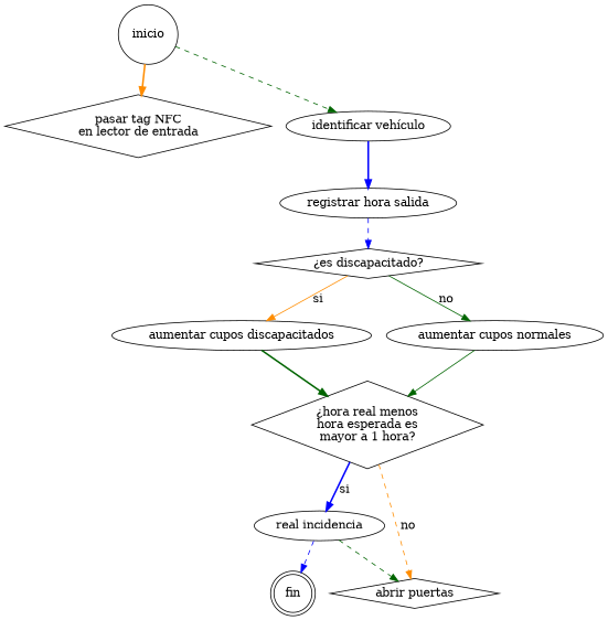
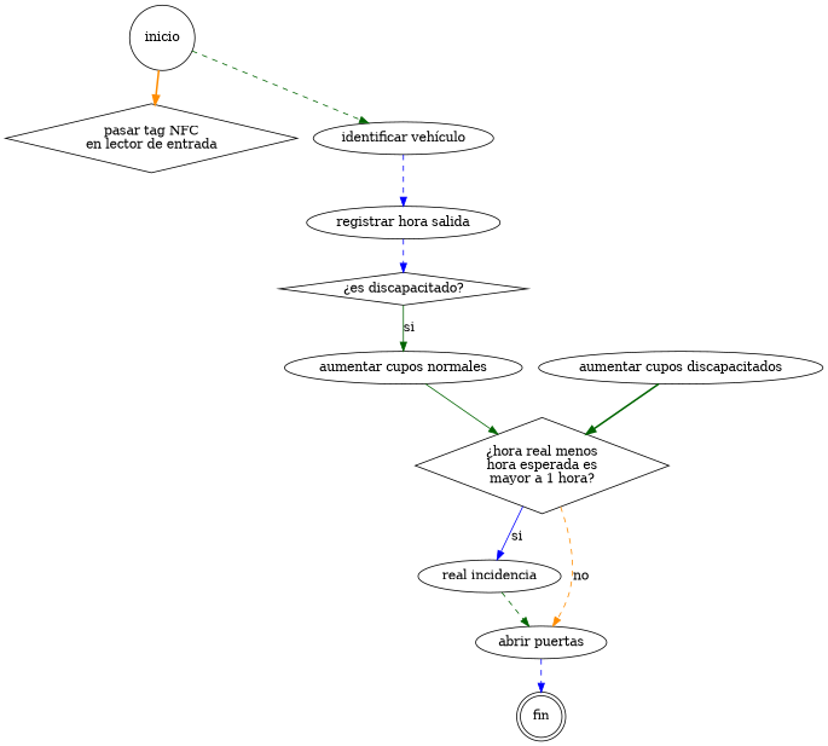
  digraph {
    edge [color=darkgreen style=dashed]
    inicio [shape=circle]
    n2 [label="pasar tag NFC\nen lector de entrada" shape=diamond]
    n3 [label="identificar vehículo"]
    n4 [label="registrar hora salida"]
    n5 [label="¿es discapacitado?" shape=diamond]
    n6 [label="aumentar cupos discapacitados"]
    n7 [label="aumentar cupos normales"]
    n8 [label="¿hora real menos\nhora esperada es\nmayor a 1 hora?" shape=diamond]
    n9 [label="real incidencia"]
-   n10 [label="abrir puertas" shape=diamond]
+   n10 [label="abrir puertas"]
    fin [shape=doublecircle]
    inicio -> n2 [color=darkorange style=bold]
    inicio -> n3
-   n3 -> n4 [color=blue style=bold]
+   n3 -> n4 [color=blue]
    n4 -> n5 [color=blue]
-   n5 -> n6 [color=darkorange label=si style=solid]
-   n5 -> n7 [label=no style=solid]
+   n5 -> n7 [label=si style=solid]
    n6 -> n8 [style=bold]
    n7 -> n8 [style=solid]
-   n8 -> n9 [color=blue label=si style=bold]
+   n8 -> n9 [color=blue label=si style=solid]
    n8 -> n10 [color=darkorange label=no]
    n9 -> n10
-   n9 -> fin [color=blue]
+   n10 -> fin [color=blue]
  }
